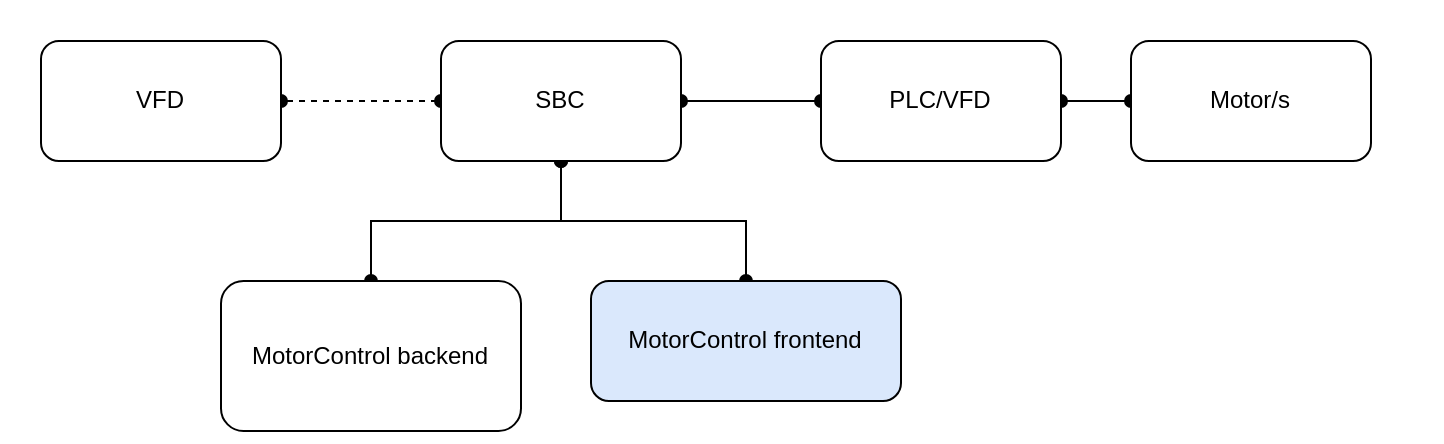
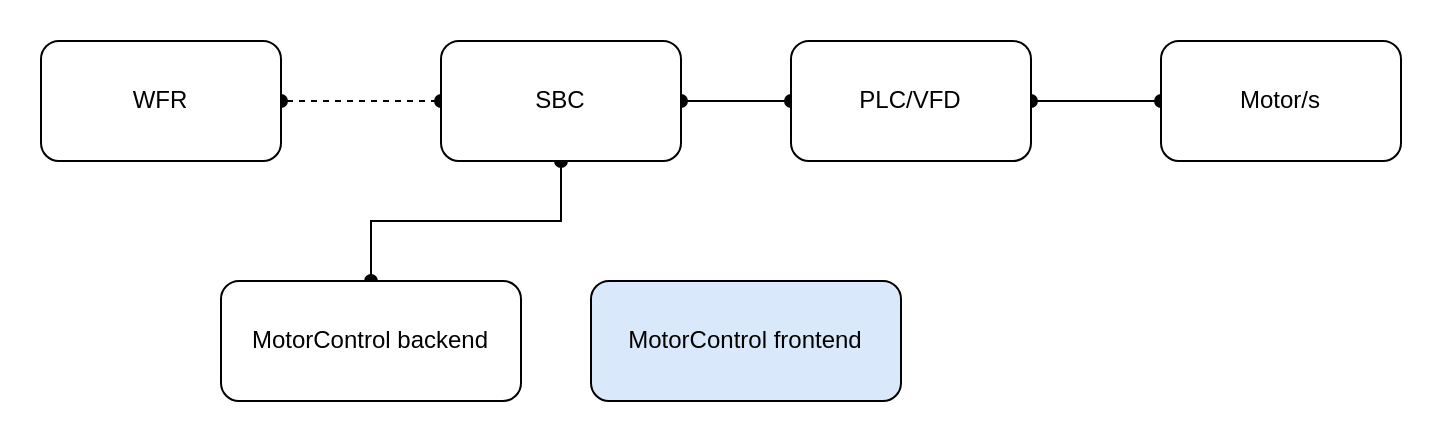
  <mxCell id="0" />
  <mxCell id="1" parent="0" />
  <mxCell id="2" style="edgeStyle=orthogonalEdgeStyle;rounded=0;orthogonalLoop=1;jettySize=auto;html=1;startArrow=oval;startFill=1;endArrow=oval;endFill=1;dashed=1;" parent="1" source="3" target="7" edge="1"><mxGeometry relative="1" as="geometry" /></mxCell>
- <mxCell id="3" value="VFD" style="rounded=1;whiteSpace=wrap;html=1;" parent="1" vertex="1"><mxGeometry x="20" y="20" width="120" height="60" as="geometry" /></mxCell>
+ <mxCell id="3" value="WFR" style="rounded=1;whiteSpace=wrap;html=1;" parent="1" vertex="1"><mxGeometry x="20" y="20" width="120" height="60" as="geometry" /></mxCell>
  <mxCell id="4" style="edgeStyle=orthogonalEdgeStyle;rounded=0;orthogonalLoop=1;jettySize=auto;html=1;startArrow=oval;startFill=1;endArrow=oval;endFill=1;" parent="1" source="7" target="9" edge="1"><mxGeometry relative="1" as="geometry" /></mxCell>
  <mxCell id="5" style="edgeStyle=orthogonalEdgeStyle;rounded=0;orthogonalLoop=1;jettySize=auto;html=1;startArrow=oval;startFill=1;endArrow=oval;endFill=1;" parent="1" source="7" target="11" edge="1"><mxGeometry relative="1" as="geometry" /></mxCell>
- <mxCell id="6" style="edgeStyle=orthogonalEdgeStyle;rounded=0;orthogonalLoop=1;jettySize=auto;html=1;startArrow=oval;startFill=1;endArrow=oval;endFill=1;" parent="1" source="7" target="12" edge="1"><mxGeometry relative="1" as="geometry" /></mxCell>
  <mxCell id="7" value="SBC" style="rounded=1;whiteSpace=wrap;html=1;" parent="1" vertex="1"><mxGeometry x="220" y="20" width="120" height="60" as="geometry" /></mxCell>
  <mxCell id="8" style="edgeStyle=orthogonalEdgeStyle;rounded=0;orthogonalLoop=1;jettySize=auto;html=1;startArrow=oval;startFill=1;endArrow=oval;endFill=1;" parent="1" source="9" target="10" edge="1"><mxGeometry relative="1" as="geometry" /></mxCell>
- <mxCell id="9" value="PLC/VFD" style="rounded=1;whiteSpace=wrap;html=1;" parent="1" vertex="1"><mxGeometry x="410" y="20" width="120" height="60" as="geometry" /></mxCell>
- <mxCell id="10" value="Motor/s" style="rounded=1;whiteSpace=wrap;html=1;" parent="1" vertex="1"><mxGeometry x="565" y="20" width="120" height="60" as="geometry" /></mxCell>
- <mxCell id="11" value="MotorControl backend" style="rounded=1;whiteSpace=wrap;html=1;" parent="1" vertex="1"><mxGeometry x="110" y="140" width="150" height="75" as="geometry" /></mxCell>
+ <mxCell id="9" value="PLC/VFD" style="rounded=1;whiteSpace=wrap;html=1;" parent="1" vertex="1"><mxGeometry x="395" y="20" width="120" height="60" as="geometry" /></mxCell>
+ <mxCell id="10" value="Motor/s" style="rounded=1;whiteSpace=wrap;html=1;" parent="1" vertex="1"><mxGeometry x="580" y="20" width="120" height="60" as="geometry" /></mxCell>
+ <mxCell id="11" value="MotorControl backend" style="rounded=1;whiteSpace=wrap;html=1;" parent="1" vertex="1"><mxGeometry x="110" y="140" width="150" height="60" as="geometry" /></mxCell>
  <mxCell id="12" value="MotorControl frontend" style="rounded=1;whiteSpace=wrap;html=1;fillColor=#dae8fc;" parent="1" vertex="1"><mxGeometry x="295" y="140" width="155" height="60" as="geometry" /></mxCell>
